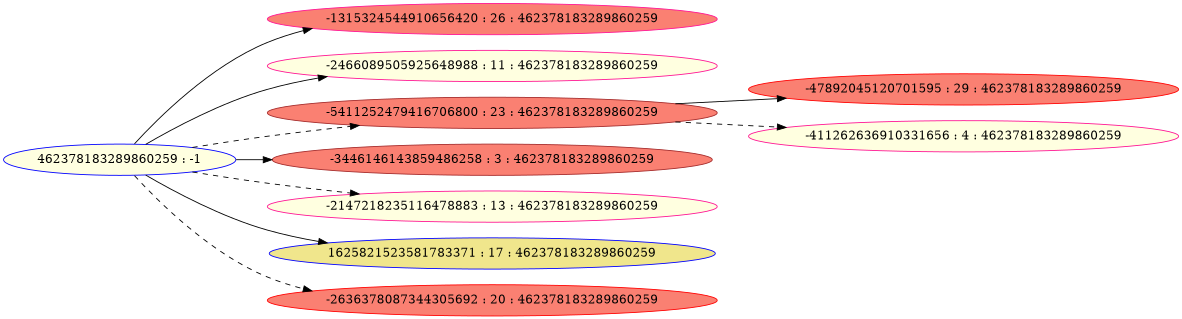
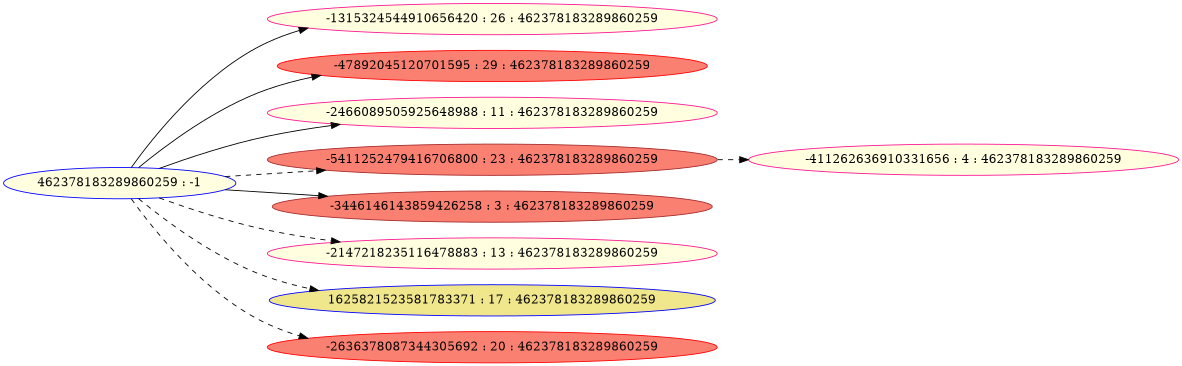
  digraph {
    rankdir=LR
    node [color=deeppink fillcolor=salmon style=filled]
    edge [style=dashed]
    n1 [color=blue fillcolor=lightyellow label="462378183289860259 : -1"]
-   n2 [label="-1315324544910656420 : 26 : 462378183289860259"]
+   n2 [fillcolor=lightyellow label="-1315324544910656420 : 26 : 462378183289860259"]
    n3 [color=red label="-47892045120701595 : 29 : 462378183289860259"]
    n4 [fillcolor=lightyellow label="-2466089505925648988 : 11 : 462378183289860259"]
    n5 [color=brown label="-5411252479416706800 : 23 : 462378183289860259"]
-   n6 [color=brown label="-3446146143859486258 : 3 : 462378183289860259"]
+   n6 [color=brown label="-3446146143859426258 : 3 : 462378183289860259"]
    n7 [fillcolor=lightyellow label="-2147218235116478883 : 13 : 462378183289860259"]
    n8 [color=blue fillcolor=khaki label="1625821523581783371 : 17 : 462378183289860259"]
    n9 [color=red label="-2636378087344305692 : 20 : 462378183289860259"]
    n10 [fillcolor=lightyellow label="-411262636910331656 : 4 : 462378183289860259"]
    n1 -> n2 [style=solid]
-   n5 -> n3 [style=solid]
+   n1 -> n3 [style=solid]
    n1 -> n4 [style=solid]
    n1 -> n5
    n1 -> n6 [style=solid]
    n1 -> n7
-   n1 -> n8 [style=solid]
+   n1 -> n8
    n1 -> n9
    n5 -> n10
  }
